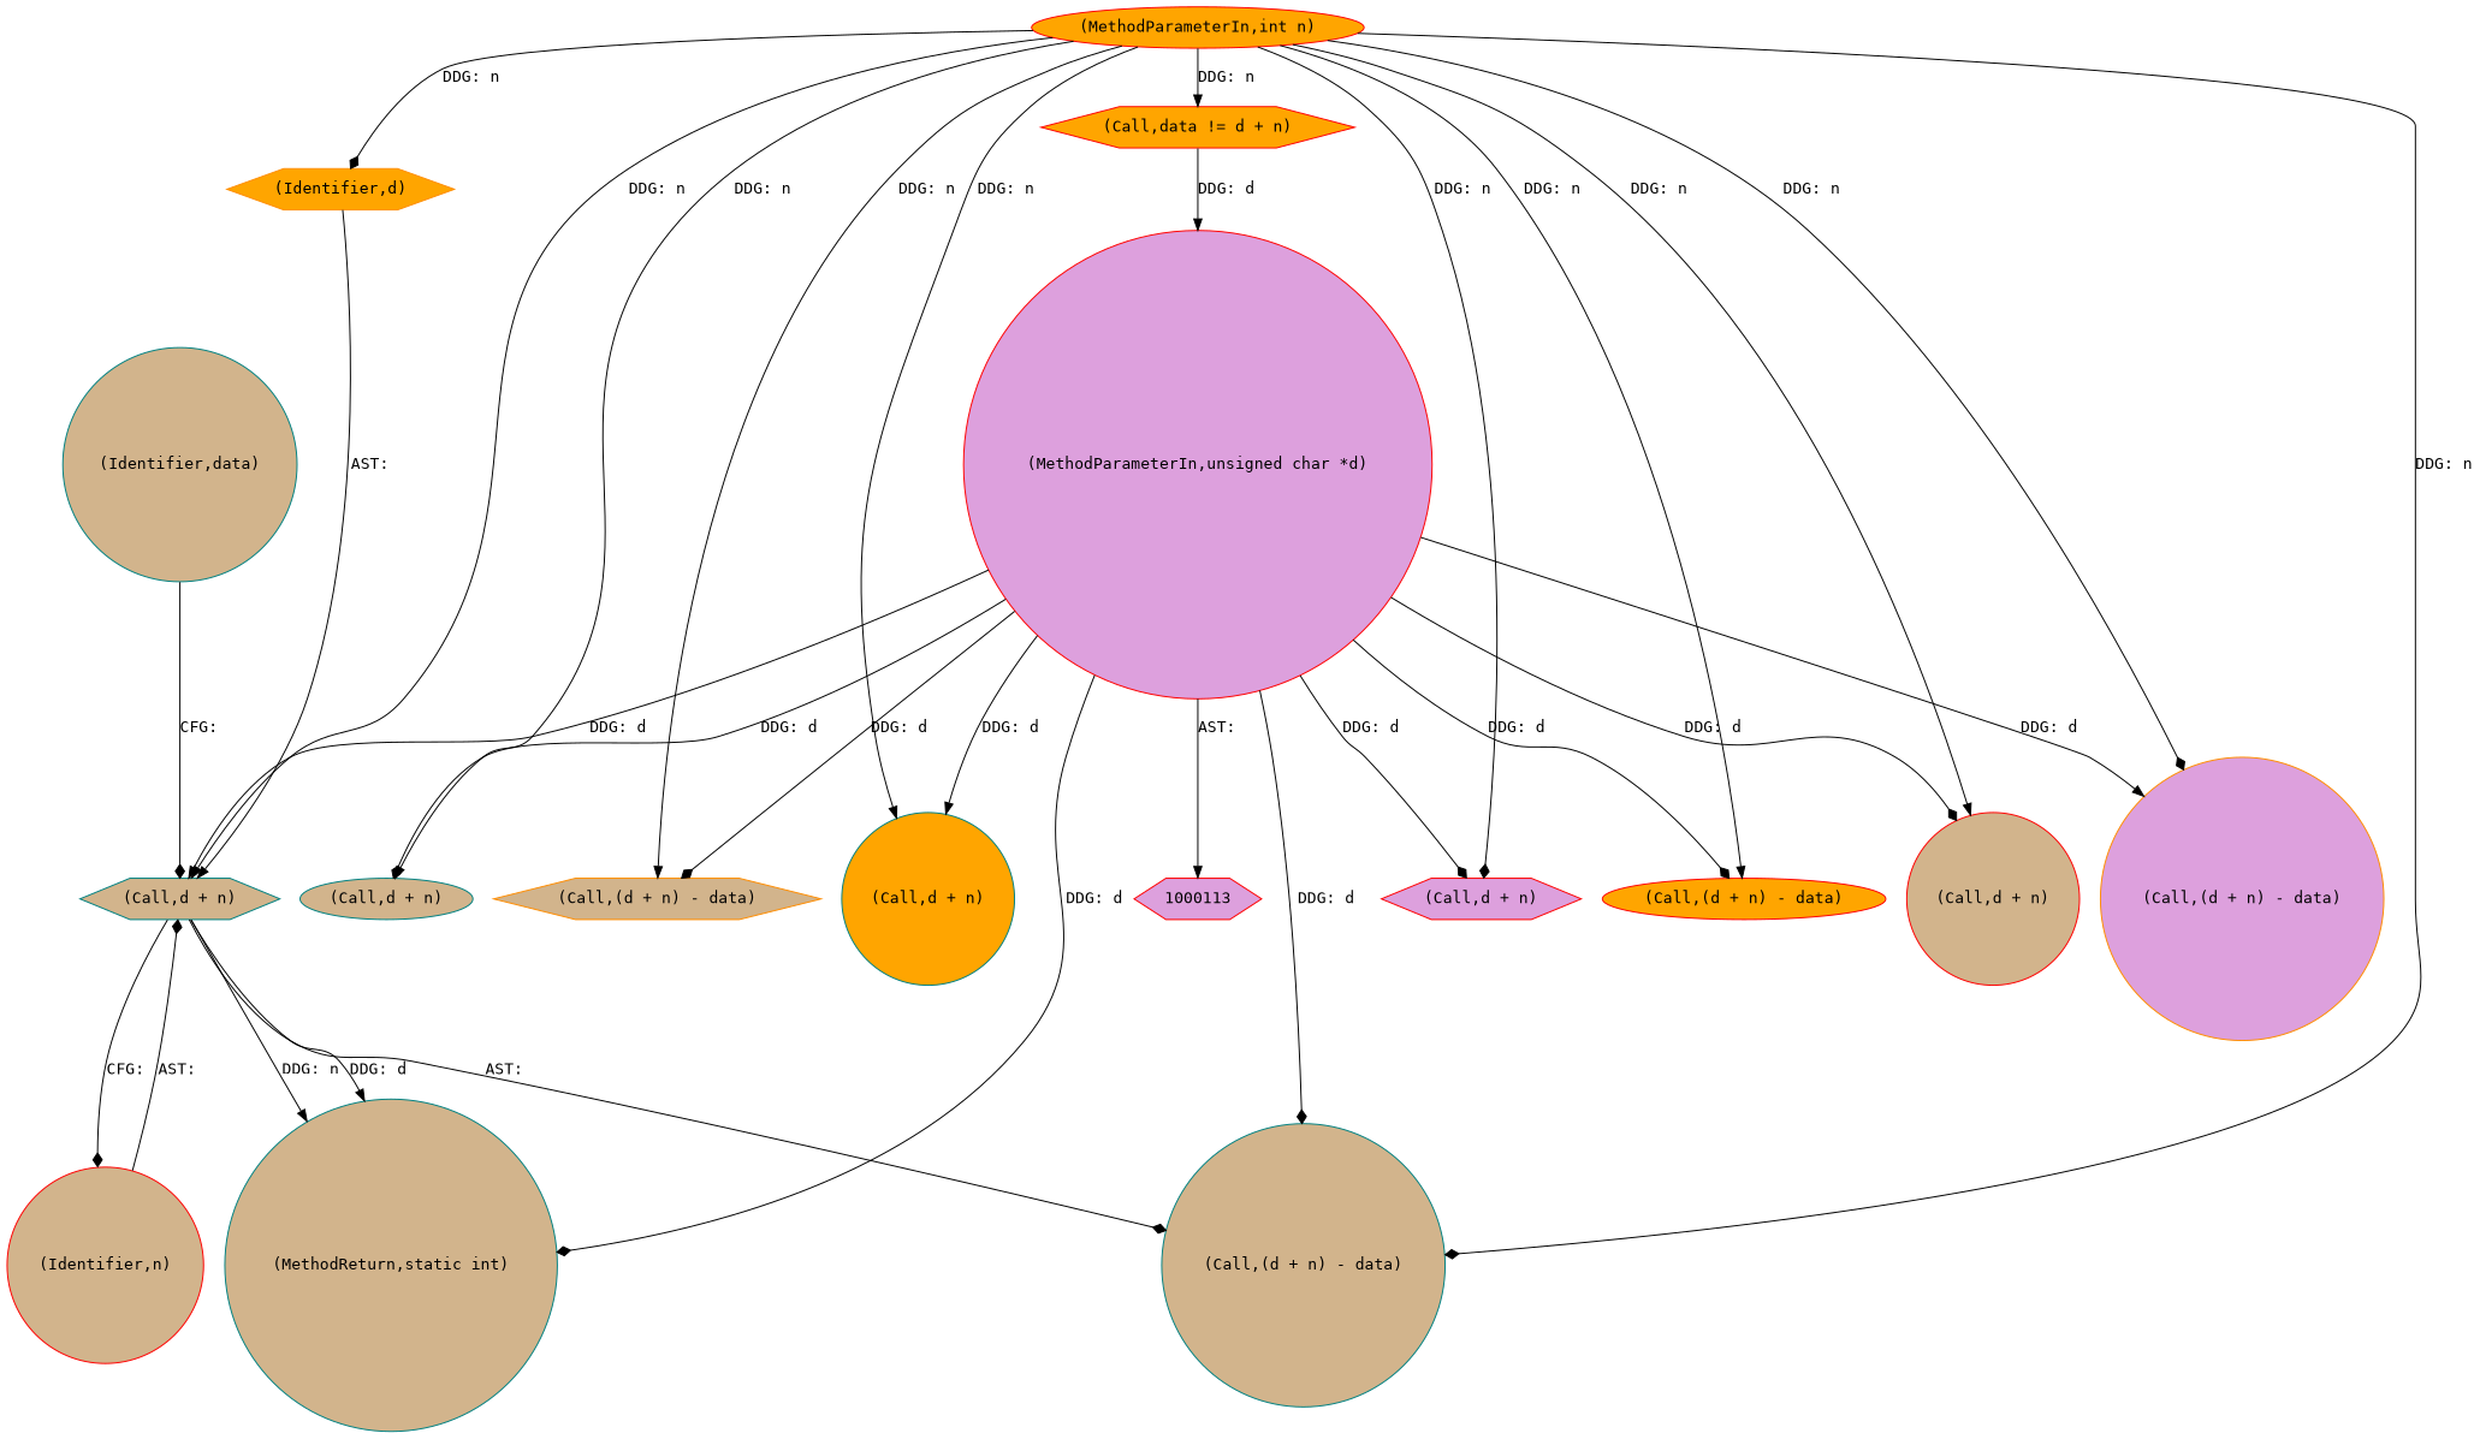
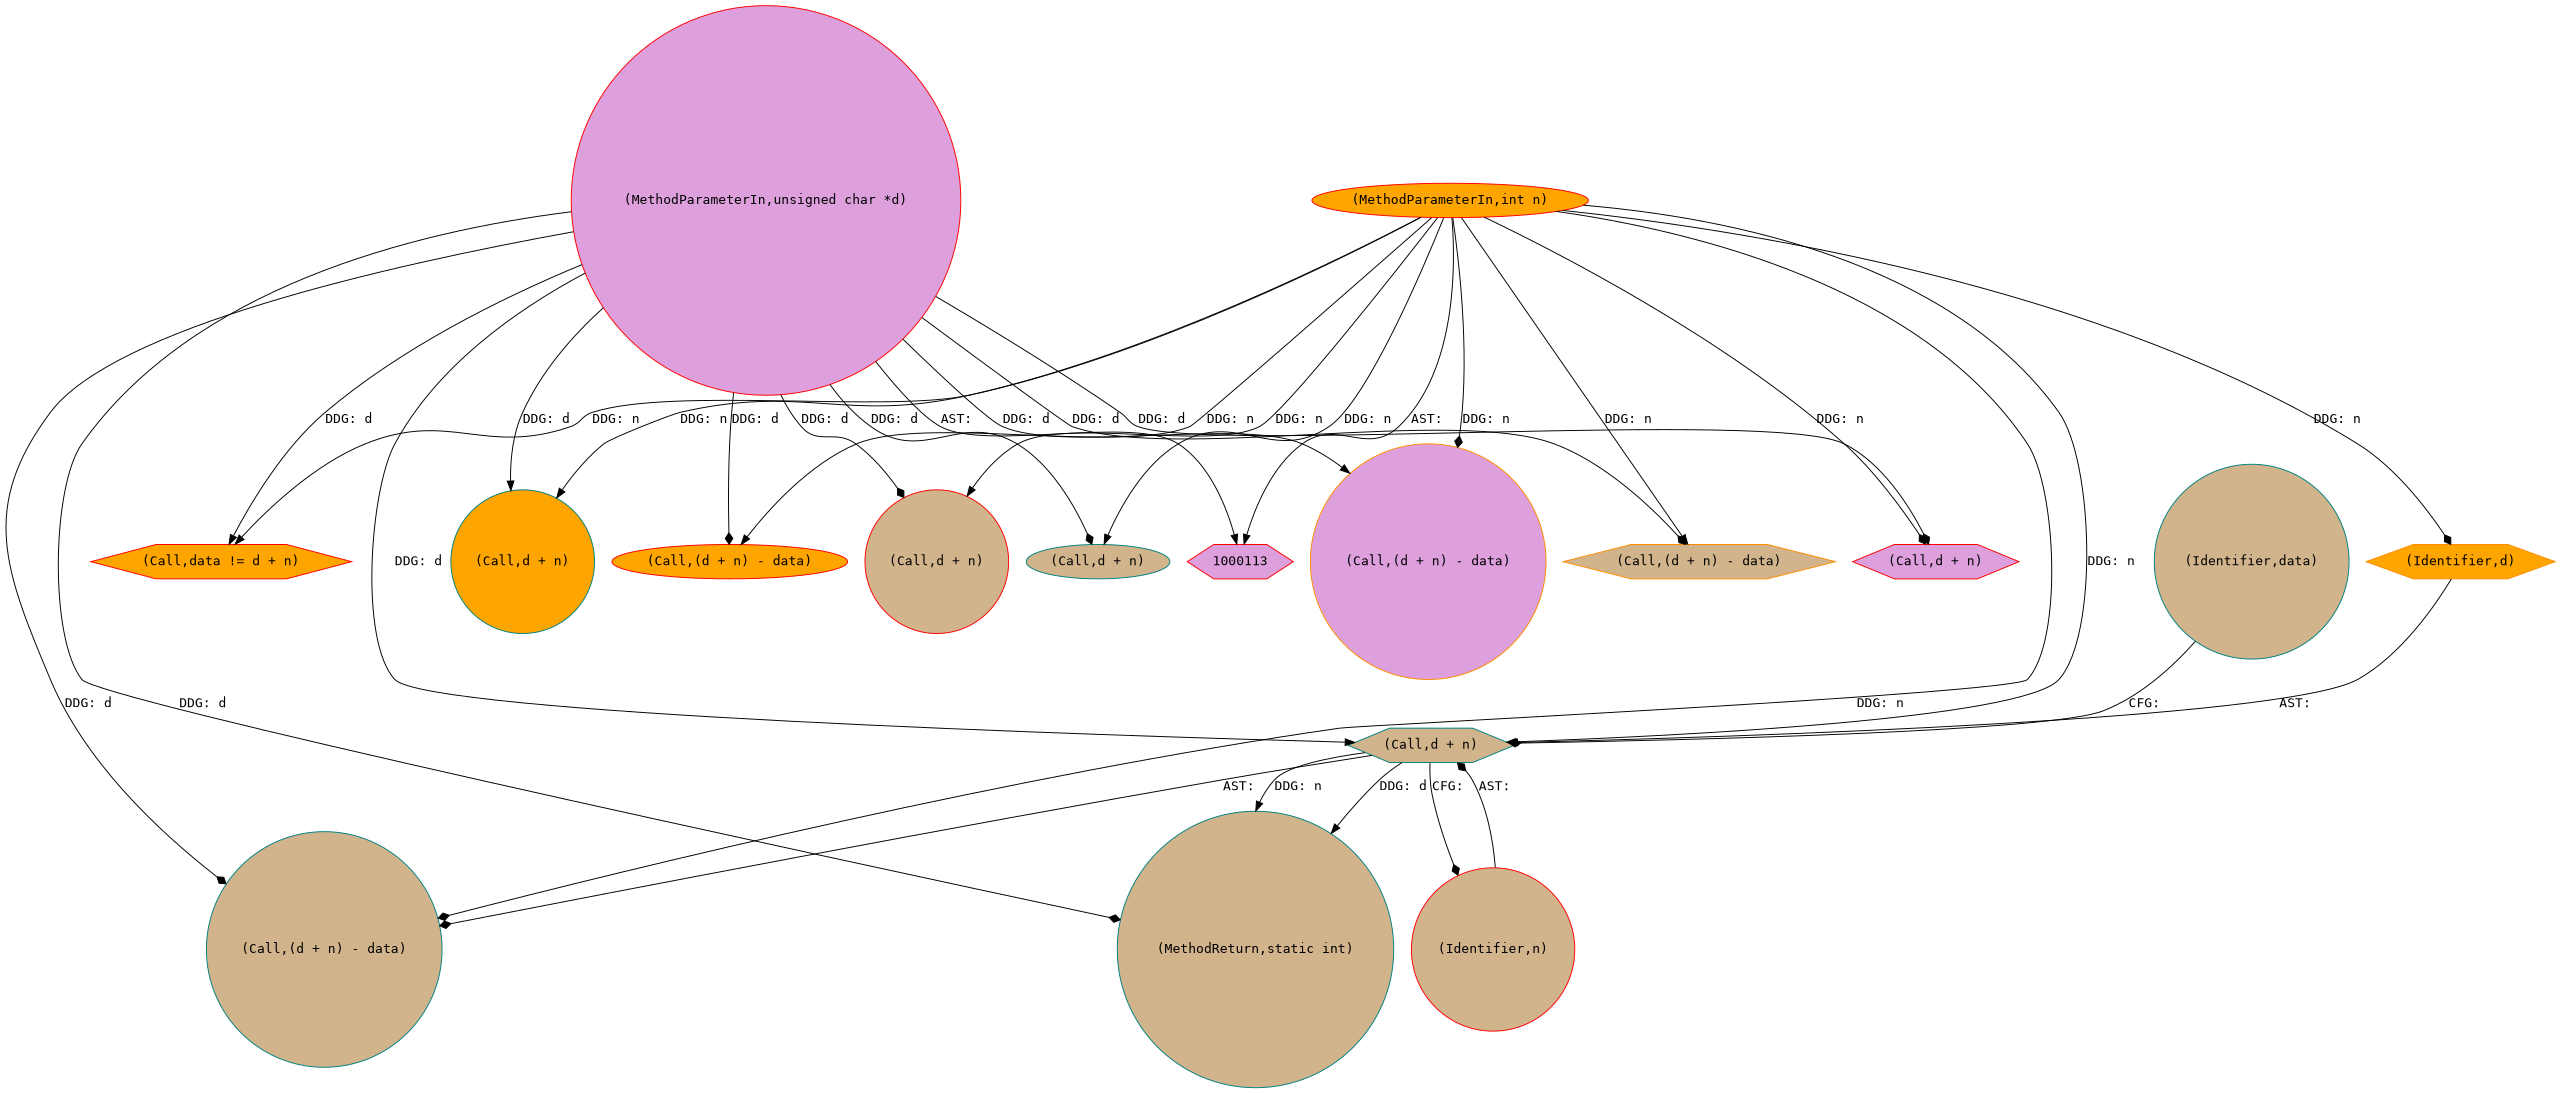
  digraph {
    fontname="DejaVu Sans Mono"
    node [color=red fillcolor=tan fontname="DejaVu Sans Mono" shape=circle style=filled]
    edge [arrowhead=normal fontname="DejaVu Sans Mono"]
    n1 [color=teal label="(Call,d + n)" shape=hexagon]
    n2 [color=teal label="(MethodReturn,static int)"]
    n3 [color=teal label="(Call,(d + n) - data)"]
    n4 [label="(Identifier,n)"]
    n5 [fillcolor=plum label="(MethodParameterIn,unsigned char *d)"]
    n6 [color=darkorange label="(Call,(d + n) - data)" shape=hexagon]
    n7 [fillcolor=plum label="(Call,d + n)" shape=hexagon]
    n8 [color=teal fillcolor=orange label="(Call,d + n)"]
    n9 [color=teal label="(Call,d + n)" shape=ellipse]
    n10 [fillcolor=orange label="(Call,data != d + n)" shape=hexagon]
    n11 [fillcolor=orange label="(Call,(d + n) - data)" shape=ellipse]
    n12 [label="(Call,d + n)"]
    n13 [color=darkorange fillcolor=plum label="(Call,(d + n) - data)"]
    1000113 [fillcolor=plum shape=hexagon]
    n15 [fillcolor=orange label="(MethodParameterIn,int n)" shape=ellipse]
    n16 [color=darkorange fillcolor=orange label="(Identifier,d)" shape=hexagon]
    n17 [color=teal label="(Identifier,data)"]
    n1 -> n2 [label="DDG: n"]
    n1 -> n2 [label="DDG: d"]
    n1 -> n3 [arrowhead=diamond label="AST: "]
    n1 -> n4 [arrowhead=diamond label="CFG: "]
    n4 -> n1 [arrowhead=diamond label="AST: "]
    n5 -> n1 [label="DDG: d"]
    n5 -> n2 [arrowhead=diamond label="DDG: d"]
    n5 -> n3 [arrowhead=diamond label="DDG: d"]
    n5 -> n6 [arrowhead=diamond label="DDG: d"]
    n5 -> n7 [arrowhead=diamond label="DDG: d"]
    n5 -> n8 [label="DDG: d"]
    n5 -> n9 [arrowhead=diamond label="DDG: d"]
-   n10 -> n5 [label="DDG: d"]
+   n5 -> n10 [label="DDG: d"]
    n5 -> n11 [arrowhead=diamond label="DDG: d"]
    n5 -> n12 [arrowhead=diamond label="DDG: d"]
    n5 -> n13 [label="DDG: d"]
    n5 -> 1000113 [label="AST: "]
    n15 -> n1 [label="DDG: n"]
    n15 -> n3 [arrowhead=diamond label="DDG: n"]
    n15 -> n6 [label="DDG: n"]
    n15 -> n7 [arrowhead=diamond label="DDG: n"]
    n15 -> n8 [label="DDG: n"]
    n15 -> n9 [label="DDG: n"]
    n15 -> n10 [label="DDG: n"]
    n15 -> n11 [label="DDG: n"]
    n15 -> n12 [label="DDG: n"]
    n15 -> n13 [arrowhead=diamond label="DDG: n"]
+   n15 -> 1000113 [label="AST: "]
    n15 -> n16 [arrowhead=diamond label="DDG: n"]
    n16 -> n1 [label="AST: "]
    n17 -> n1 [arrowhead=diamond label="CFG: "]
  }
